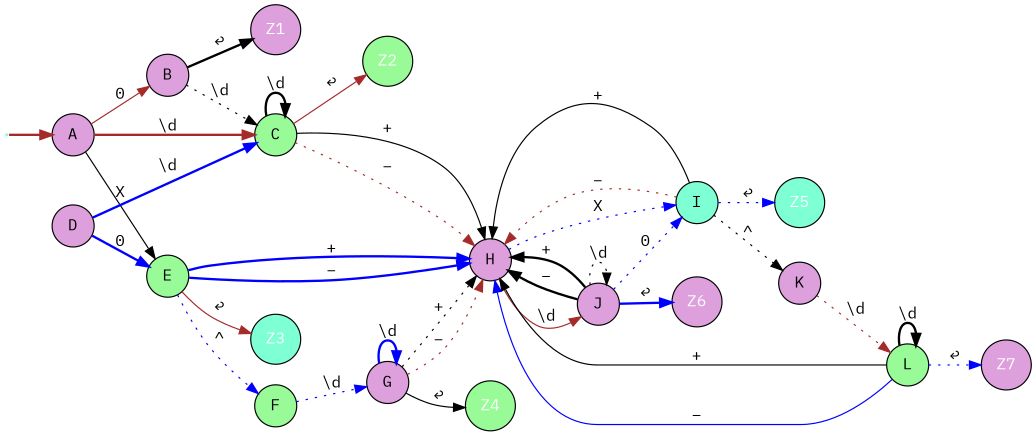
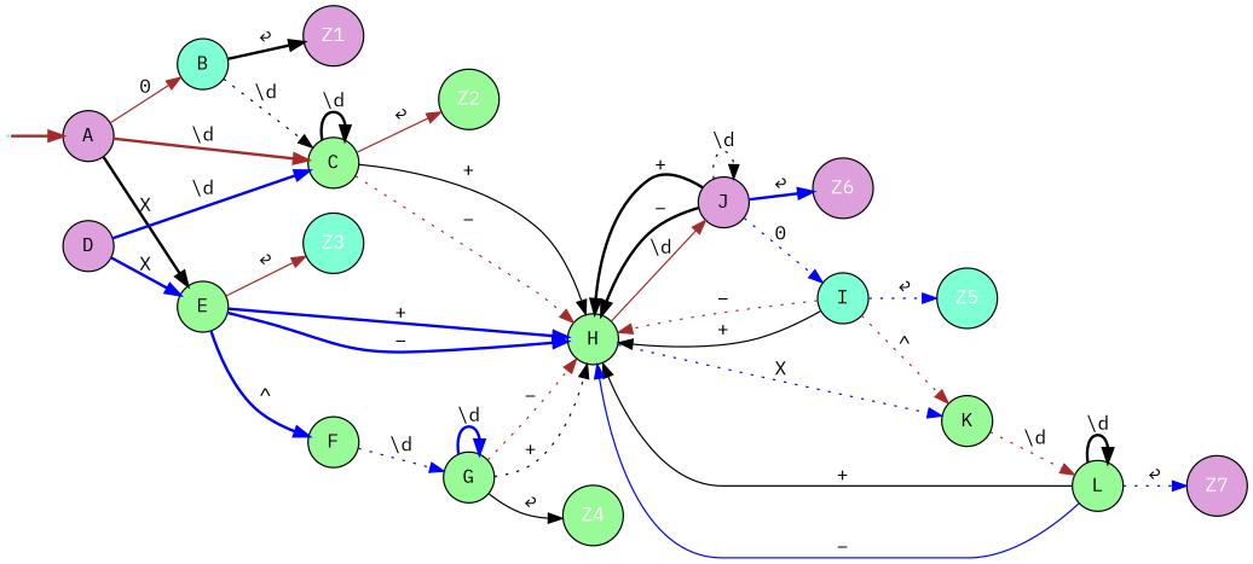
  digraph {
    fontname="IBM Plex Mono"
    rankdir=LR
    node [color=black fillcolor=plum fontcolor=black fontname="IBM Plex Mono" shape=circle style=filled]
    edge [color=black fontname="IBM Plex Mono" style=bold]
    start [color=white fillcolor=aquamarine fontcolor=white shape=point]
    A
-   B
+   B [fillcolor=aquamarine]
    C [fillcolor=palegreen]
    E [fillcolor=palegreen]
    Z1 [fontcolor=white]
    Z2 [fillcolor=palegreen fontcolor=white]
    Z3 [fillcolor=aquamarine fontcolor=white]
    Z4 [fillcolor=palegreen fontcolor=white]
    Z5 [fillcolor=aquamarine fontcolor=white]
    Z6 [fontcolor=white]
    Z7 [fontcolor=white]
-   H
+   H [fillcolor=palegreen]
    D
    F [fillcolor=palegreen]
    I [fillcolor=aquamarine]
    J
-   G
-   K
+   G [fillcolor=palegreen]
+   K [fillcolor=palegreen]
    L [fillcolor=palegreen]
    start -> A [color=brown]
    A -> B [color=brown label=0 style=solid]
    A -> C [color=brown label="\\d"]
-   A -> E [label=X style=solid]
+   A -> E [label=X]
    B -> C [label="\\d" style=dotted]
    B -> Z1 [label="&#x21a9;"]
    C -> C [label="\\d"]
    C -> Z2 [color=brown label="&#x21a9;" style=solid]
    C -> H [label="+" style=solid]
    C -> H [color=brown label="&#x2212;" style=dotted]
    E -> Z3 [color=brown label="&#x21a9;" style=solid]
    E -> H [color=blue label="+"]
    E -> H [color=blue label="&#x2212;"]
-   E -> F [color=blue label="^" style=dotted]
-   H -> I [color=blue label=X style=dotted]
+   E -> F [color=blue label="^"]
+   H -> K [color=blue label=X style=dotted]
    H -> J [color=brown label="\\d" style=solid]
    D -> C [color=blue label="\\d"]
-   D -> E [color=blue label=0]
+   D -> E [color=blue label=X]
    F -> G [color=blue label="\\d" style=dotted]
    I -> Z5 [color=blue label="&#x21a9;" style=dotted]
    I -> H [label="+" style=solid]
    I -> H [color=brown label="&#x2212;" style=dotted]
-   I -> K [label="^" style=dotted]
+   I -> K [color=brown label="^" style=dotted]
    J -> Z6 [color=blue label="&#x21a9;"]
    J -> H [label="+"]
    J -> H [label="&#x2212;"]
    J -> I [color=blue label=0 style=dotted]
    J -> J [label="\\d" style=dotted]
    G -> Z4 [label="&#x21a9;" style=solid]
    G -> H [label="+" style=dotted]
    G -> H [color=brown label="&#x2212;" style=dotted]
    G -> G [color=blue label="\\d"]
    K -> L [color=brown label="\\d" style=dotted]
    L -> Z7 [color=blue label="&#x21a9;" style=dotted]
    L -> H [label="+" style=solid]
    L -> H [color=blue label="&#x2212;" style=solid]
    L -> L [label="\\d"]
  }
